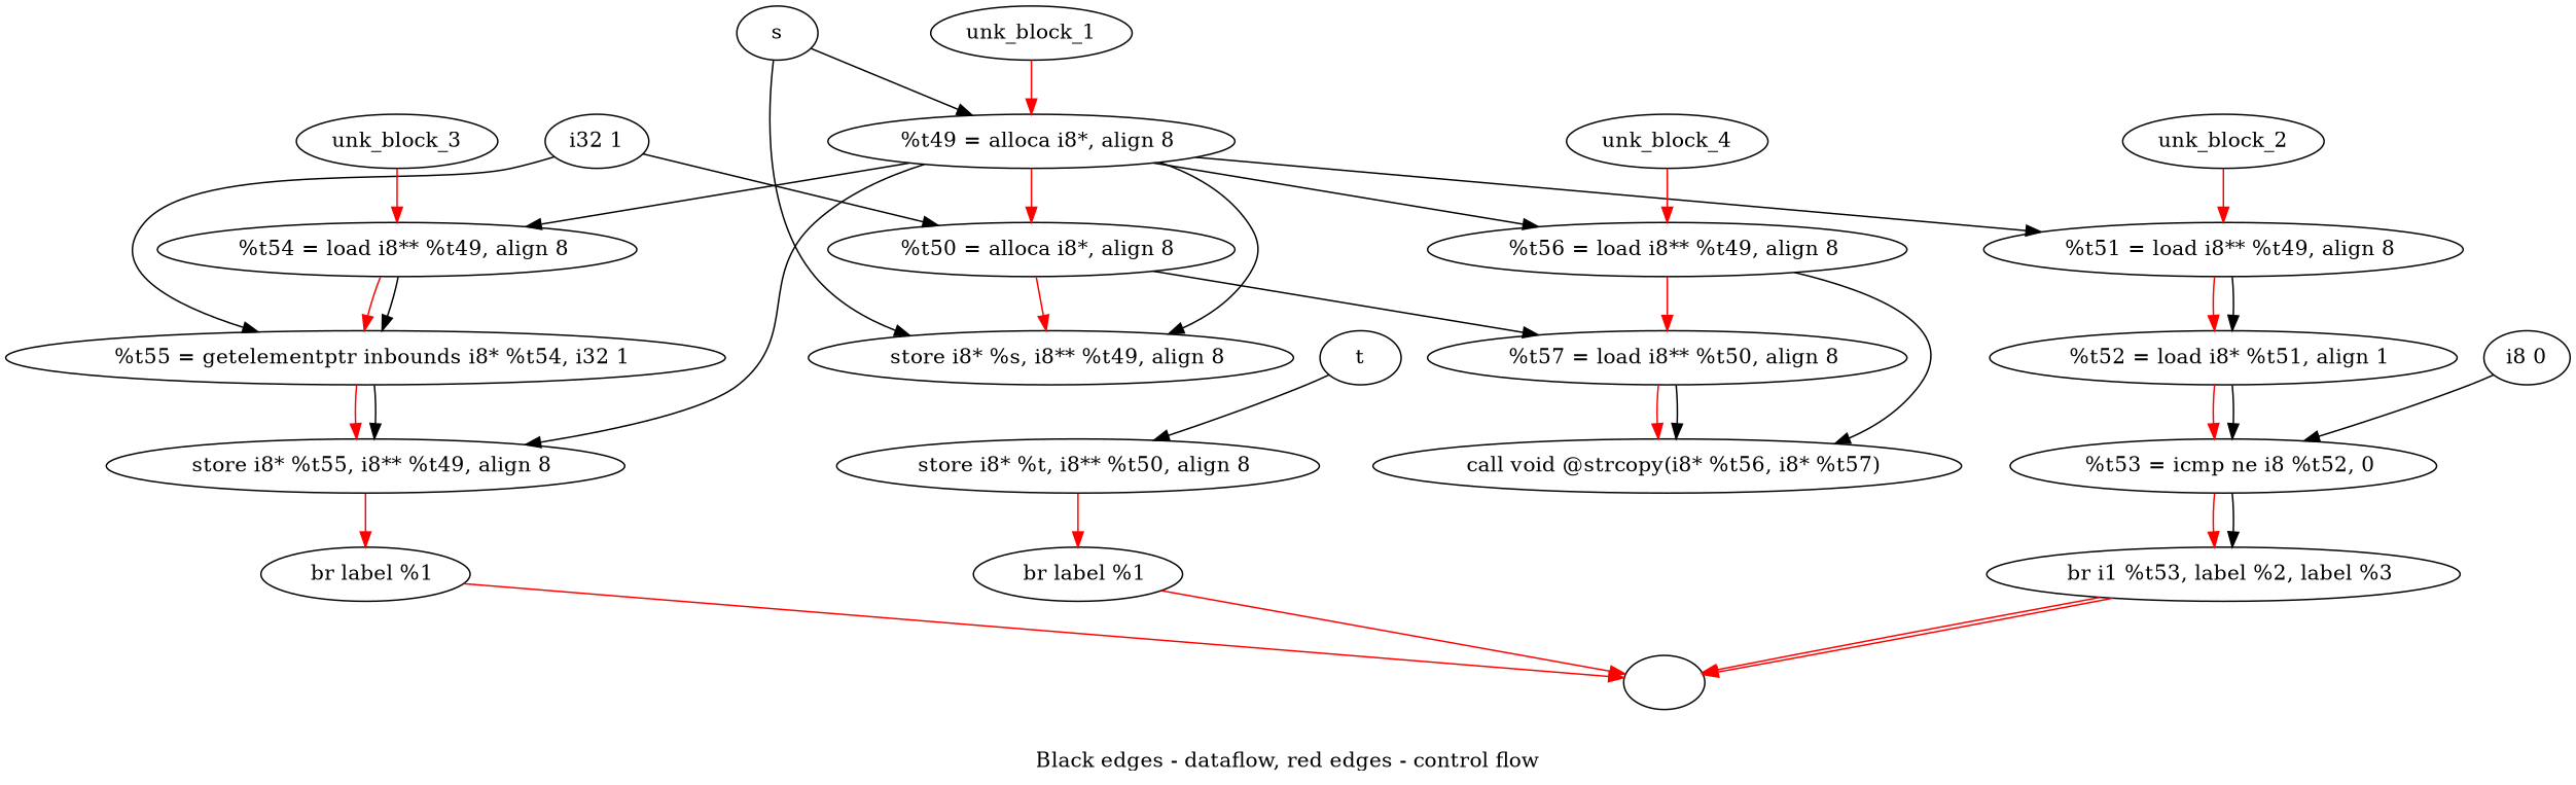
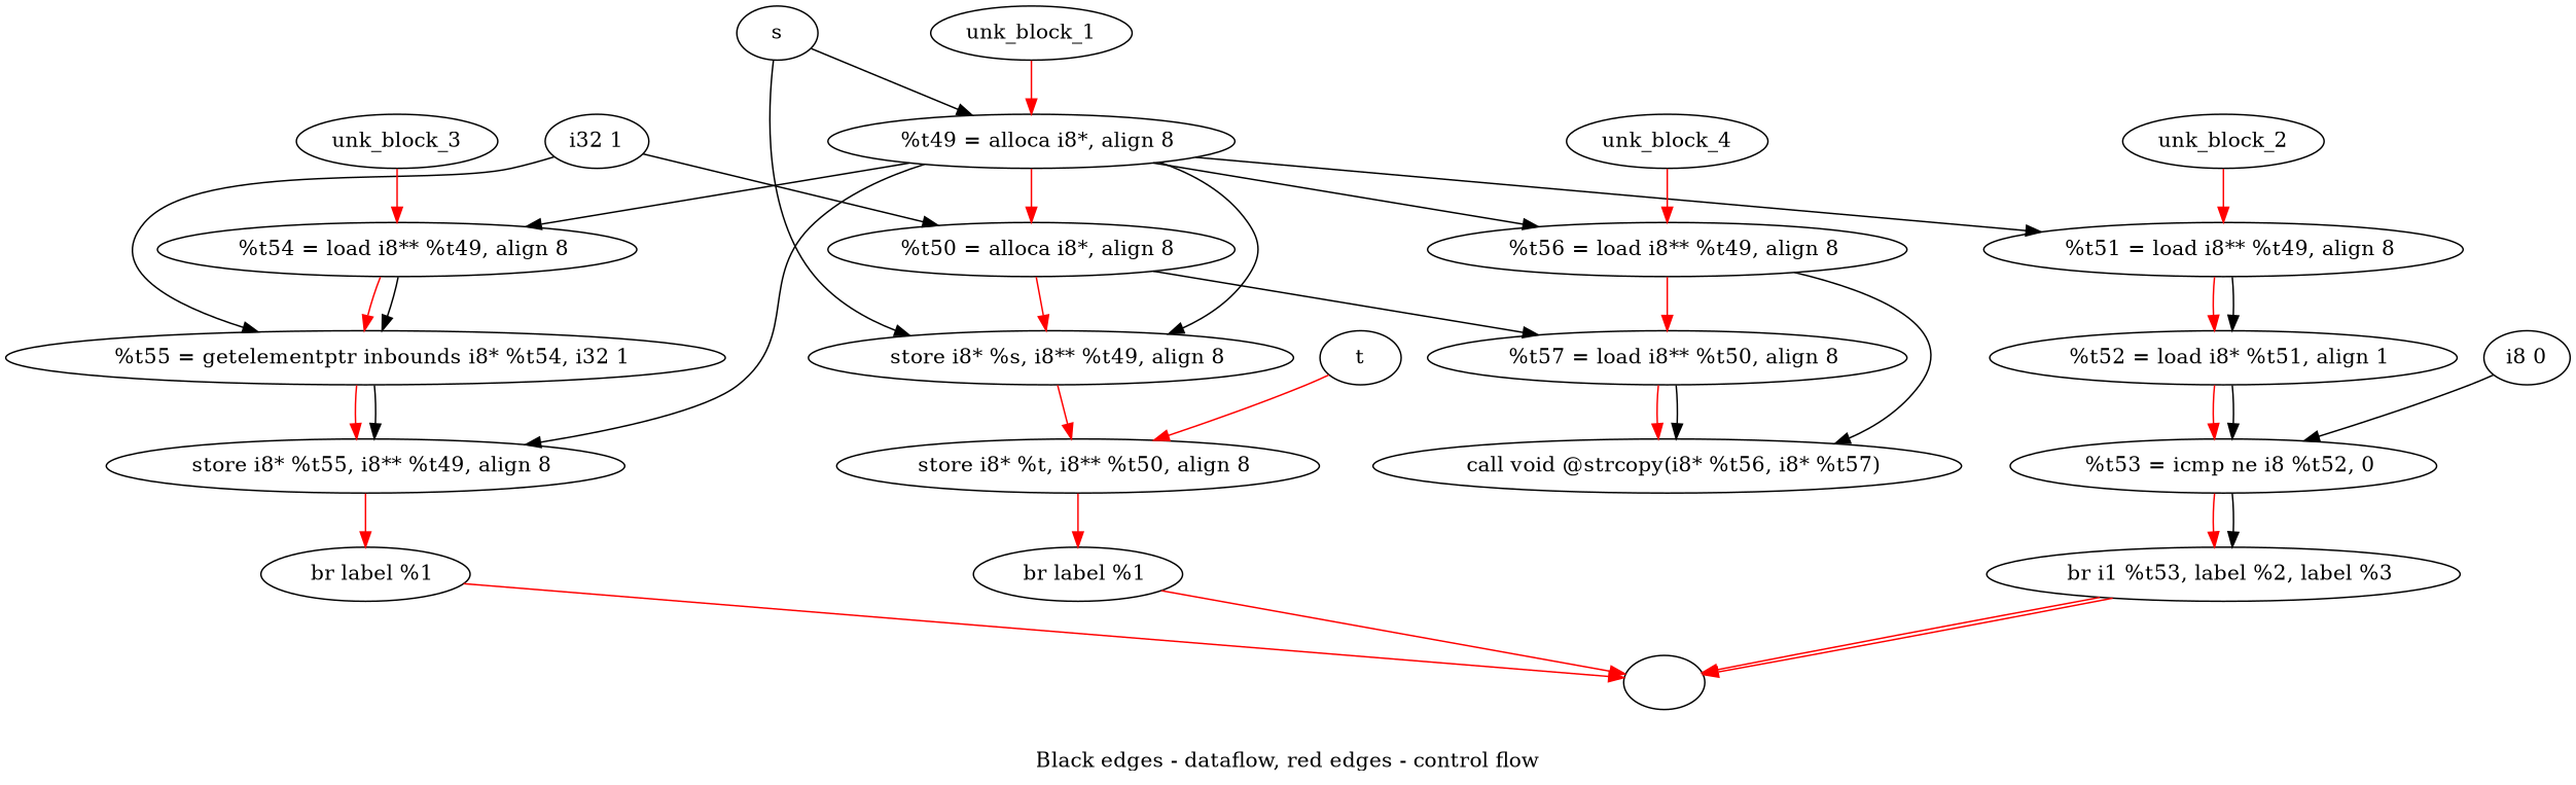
  digraph {
    compound=true
    label="Black edges - dataflow, red edges - control flow"
    edge [color=red]
    n1 [label="  %t49 = alloca i8*, align 8"]
    n2 [label="  %t50 = alloca i8*, align 8"]
    n3 [label="  store i8* %s, i8** %t49, align 8"]
    n4 [label="  %t51 = load i8** %t49, align 8"]
    n5 [label="  %t54 = load i8** %t49, align 8"]
    n6 [label="  store i8* %t55, i8** %t49, align 8"]
    n7 [label="  %t56 = load i8** %t49, align 8"]
    n8 [label="  %t57 = load i8** %t50, align 8"]
    n9 [label="  store i8* %t, i8** %t50, align 8"]
    n10 [label="  %t52 = load i8* %t51, align 1"]
    n11 [label="  %t55 = getelementptr inbounds i8* %t54, i32 1"]
    n12 [label="  br label %1"]
    n13 [label="  call void @strcopy(i8* %t56, i8* %t57)"]
    n14 [label="  br label %1"]
    ""
    unk_block_1
    "i32 1"
    s
    t
    n20 [label="  %t53 = icmp ne i8 %t52, 0"]
    n21 [label="  br i1 %t53, label %2, label %3"]
    unk_block_2
    "i8 0"
    unk_block_3
    unk_block_4
    n1 -> n2 [weight=2]
    n1 -> n3 [color=""]
    n1 -> n4 [color=""]
    n1 -> n5 [color=""]
    n1 -> n6 [color=""]
    n1 -> n7 [color=""]
    n2 -> n3 [weight=2]
    n2 -> n8 [color=""]
+   n3 -> n9 [weight=2]
    n4 -> n10 [weight=2]
    n4 -> n10 [color=""]
    n5 -> n11 [weight=2]
    n5 -> n11 [color=""]
    n6 -> n12 [weight=2]
    n7 -> n8 [weight=2]
    n7 -> n13 [color=""]
    n8 -> n13 [weight=2]
    n8 -> n13 [color=""]
    n9 -> n14 [weight=2]
    n10 -> n20 [weight=2]
    n10 -> n20 [color=""]
    n11 -> n6 [weight=2]
    n11 -> n6 [color=""]
    n12 -> ""
    n14 -> ""
    unk_block_1 -> n1
    "i32 1" -> n2 [color=""]
    "i32 1" -> n11 [color=""]
    s -> n1 [color=""]
    s -> n3 [color=""]
-   t -> n9 [color=""]
+   t -> n9
    n20 -> n21 [weight=2]
    n20 -> n21 [color=""]
    n21 -> ""
    n21 -> ""
    unk_block_2 -> n4
    "i8 0" -> n20 [color=""]
    unk_block_3 -> n5
    unk_block_4 -> n7
  }
